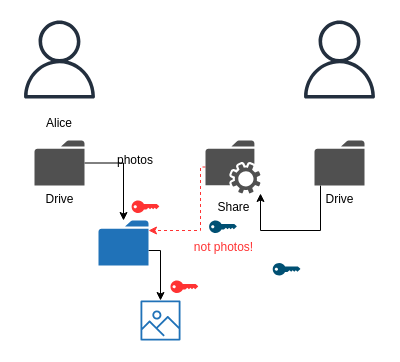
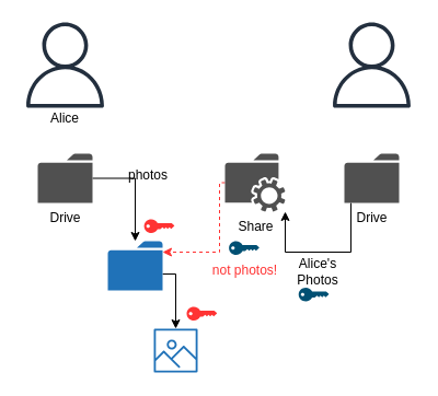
  <mxCell id="0" />
  <mxCell id="1" parent="0" />
  <mxCell id="2" value="" style="outlineConnect=0;fontColor=#232F3E;gradientColor=none;fillColor=#232F3E;strokeColor=none;dashed=0;verticalLabelPosition=bottom;verticalAlign=top;align=center;html=1;fontSize=12;fontStyle=0;aspect=fixed;pointerEvents=1;shape=mxgraph.aws4.user;" parent="1" vertex="1"><mxGeometry x="20" y="20" width="78" height="78" as="geometry" /></mxCell>
- <mxCell id="3" value="Alice" style="text;html=1;strokeColor=none;fillColor=none;align=center;verticalAlign=middle;whiteSpace=wrap;rounded=0;" parent="1" vertex="1"><mxGeometry x="39" y="113" width="40" height="20" as="geometry" /></mxCell>
+ <mxCell id="3" value="Alice" style="text;html=1;strokeColor=none;fillColor=none;align=center;verticalAlign=middle;whiteSpace=wrap;rounded=0;" parent="1" vertex="1"><mxGeometry x="39" y="98" width="40" height="20" as="geometry" /></mxCell>
  <mxCell id="4" style="edgeStyle=orthogonalEdgeStyle;rounded=0;orthogonalLoop=1;jettySize=auto;html=1;" parent="1" source="5" target="7" edge="1"><mxGeometry relative="1" as="geometry"><Array as="points"><mxPoint x="123" y="163" /></Array></mxGeometry></mxCell>
  <mxCell id="5" value="Drive" style="pointerEvents=1;shadow=0;dashed=0;html=1;strokeColor=none;fillColor=#505050;labelPosition=center;verticalLabelPosition=bottom;verticalAlign=top;outlineConnect=0;align=center;shape=mxgraph.office.concepts.folder;" parent="1" vertex="1"><mxGeometry x="34" y="140" width="50" height="45" as="geometry" /></mxCell>
  <mxCell id="6" style="edgeStyle=orthogonalEdgeStyle;rounded=0;orthogonalLoop=1;jettySize=auto;html=1;" parent="1" source="7" target="8" edge="1"><mxGeometry relative="1" as="geometry"><mxPoint x="160" y="265" as="sourcePoint" /><Array as="points"><mxPoint x="160" y="250" /></Array></mxGeometry></mxCell>
  <mxCell id="7" value="" style="pointerEvents=1;shadow=0;dashed=0;html=1;strokeColor=none;labelPosition=center;verticalLabelPosition=bottom;verticalAlign=top;outlineConnect=0;align=center;shape=mxgraph.office.concepts.folder;fillColor=#2072B8;" parent="1" vertex="1"><mxGeometry x="98" y="220" width="50" height="45" as="geometry" /></mxCell>
  <mxCell id="8" value="" style="outlineConnect=0;fontColor=#232F3E;gradientColor=none;strokeColor=none;dashed=0;verticalLabelPosition=bottom;verticalAlign=top;align=center;html=1;fontSize=12;fontStyle=0;aspect=fixed;pointerEvents=1;shape=mxgraph.aws4.container_registry_image;fillColor=#2072B8;" parent="1" vertex="1"><mxGeometry x="140" y="300" width="40" height="40" as="geometry" /></mxCell>
  <mxCell id="9" value="photos" style="text;html=1;strokeColor=none;fillColor=none;align=center;verticalAlign=middle;whiteSpace=wrap;rounded=0;" parent="1" vertex="1"><mxGeometry x="110" y="150" width="50" height="20" as="geometry" /></mxCell>
  <mxCell id="10" value="" style="outlineConnect=0;fontColor=#232F3E;gradientColor=none;fillColor=#232F3E;strokeColor=none;dashed=0;verticalLabelPosition=bottom;verticalAlign=top;align=center;html=1;fontSize=12;fontStyle=0;aspect=fixed;pointerEvents=1;shape=mxgraph.aws4.user;" parent="1" vertex="1"><mxGeometry x="300" y="20" width="78" height="78" as="geometry" /></mxCell>
  <mxCell id="11" style="edgeStyle=orthogonalEdgeStyle;rounded=0;orthogonalLoop=1;jettySize=auto;html=1;" parent="1" source="12" target="16" edge="1"><mxGeometry relative="1" as="geometry"><Array as="points"><mxPoint x="320" y="230" /><mxPoint x="260" y="230" /><mxPoint x="260" y="185" /></Array></mxGeometry></mxCell>
  <mxCell id="12" value="Drive" style="pointerEvents=1;shadow=0;dashed=0;html=1;strokeColor=none;fillColor=#505050;labelPosition=center;verticalLabelPosition=bottom;verticalAlign=top;outlineConnect=0;align=center;shape=mxgraph.office.concepts.folder;" parent="1" vertex="1"><mxGeometry x="314" y="140" width="50" height="45" as="geometry" /></mxCell>
  <mxCell id="13" value="&lt;font color=&quot;#ff3333&quot;&gt;not photos!&lt;/font&gt;" style="points=[[0,0.5,0],[0.24,0,0],[0.5,0.28,0],[0.995,0.475,0],[0.5,0.72,0],[0.24,1,0]];verticalLabelPosition=bottom;html=1;verticalAlign=top;aspect=fixed;align=center;pointerEvents=1;shape=mxgraph.cisco19.key;fillColor=#005073;strokeColor=none;" parent="1" vertex="1"><mxGeometry x="208.61" y="220" width="27.78" height="12.5" as="geometry" /></mxCell>
  <mxCell id="14" value="" style="points=[[0,0.5,0],[0.24,0,0],[0.5,0.28,0],[0.995,0.475,0],[0.5,0.72,0],[0.24,1,0]];verticalLabelPosition=bottom;html=1;verticalAlign=top;aspect=fixed;align=center;pointerEvents=1;shape=mxgraph.cisco19.key;strokeColor=none;fillColor=#FF3333;" parent="1" vertex="1"><mxGeometry x="170" y="280" width="27.78" height="12.5" as="geometry" /></mxCell>
  <mxCell id="15" style="edgeStyle=orthogonalEdgeStyle;rounded=0;orthogonalLoop=1;jettySize=auto;html=1;dashed=1;strokeColor=#FF3333;" parent="1" source="16" target="7" edge="1"><mxGeometry relative="1" as="geometry"><Array as="points"><mxPoint x="200" y="230" /></Array></mxGeometry></mxCell>
  <mxCell id="16" value="Share" style="pointerEvents=1;shadow=0;dashed=0;html=1;strokeColor=none;fillColor=#505050;labelPosition=center;verticalLabelPosition=bottom;verticalAlign=top;outlineConnect=0;align=center;shape=mxgraph.office.services.network_file_share_service;" parent="1" vertex="1"><mxGeometry x="205" y="140" width="55" height="53" as="geometry" /></mxCell>
  <mxCell id="17" value="" style="points=[[0,0.5,0],[0.24,0,0],[0.5,0.28,0],[0.995,0.475,0],[0.5,0.72,0],[0.24,1,0]];verticalLabelPosition=bottom;html=1;verticalAlign=top;aspect=fixed;align=center;pointerEvents=1;shape=mxgraph.cisco19.key;strokeColor=none;fillColor=#FF3333;" parent="1" vertex="1"><mxGeometry x="131.11" y="200" width="27.78" height="12.5" as="geometry" /></mxCell>
+ <mxCell id="18" value="Alice's Photos" style="text;html=1;strokeColor=none;fillColor=none;align=center;verticalAlign=middle;whiteSpace=wrap;rounded=0;" parent="1" vertex="1"><mxGeometry x="270" y="232.5" width="40" height="30" as="geometry" /></mxCell>
  <mxCell id="19" value="" style="points=[[0,0.5,0],[0.24,0,0],[0.5,0.28,0],[0.995,0.475,0],[0.5,0.72,0],[0.24,1,0]];verticalLabelPosition=bottom;html=1;verticalAlign=top;aspect=fixed;align=center;pointerEvents=1;shape=mxgraph.cisco19.key;fillColor=#005073;strokeColor=none;" parent="1" vertex="1"><mxGeometry x="272.22" y="262.5" width="27.78" height="12.5" as="geometry" /></mxCell>
